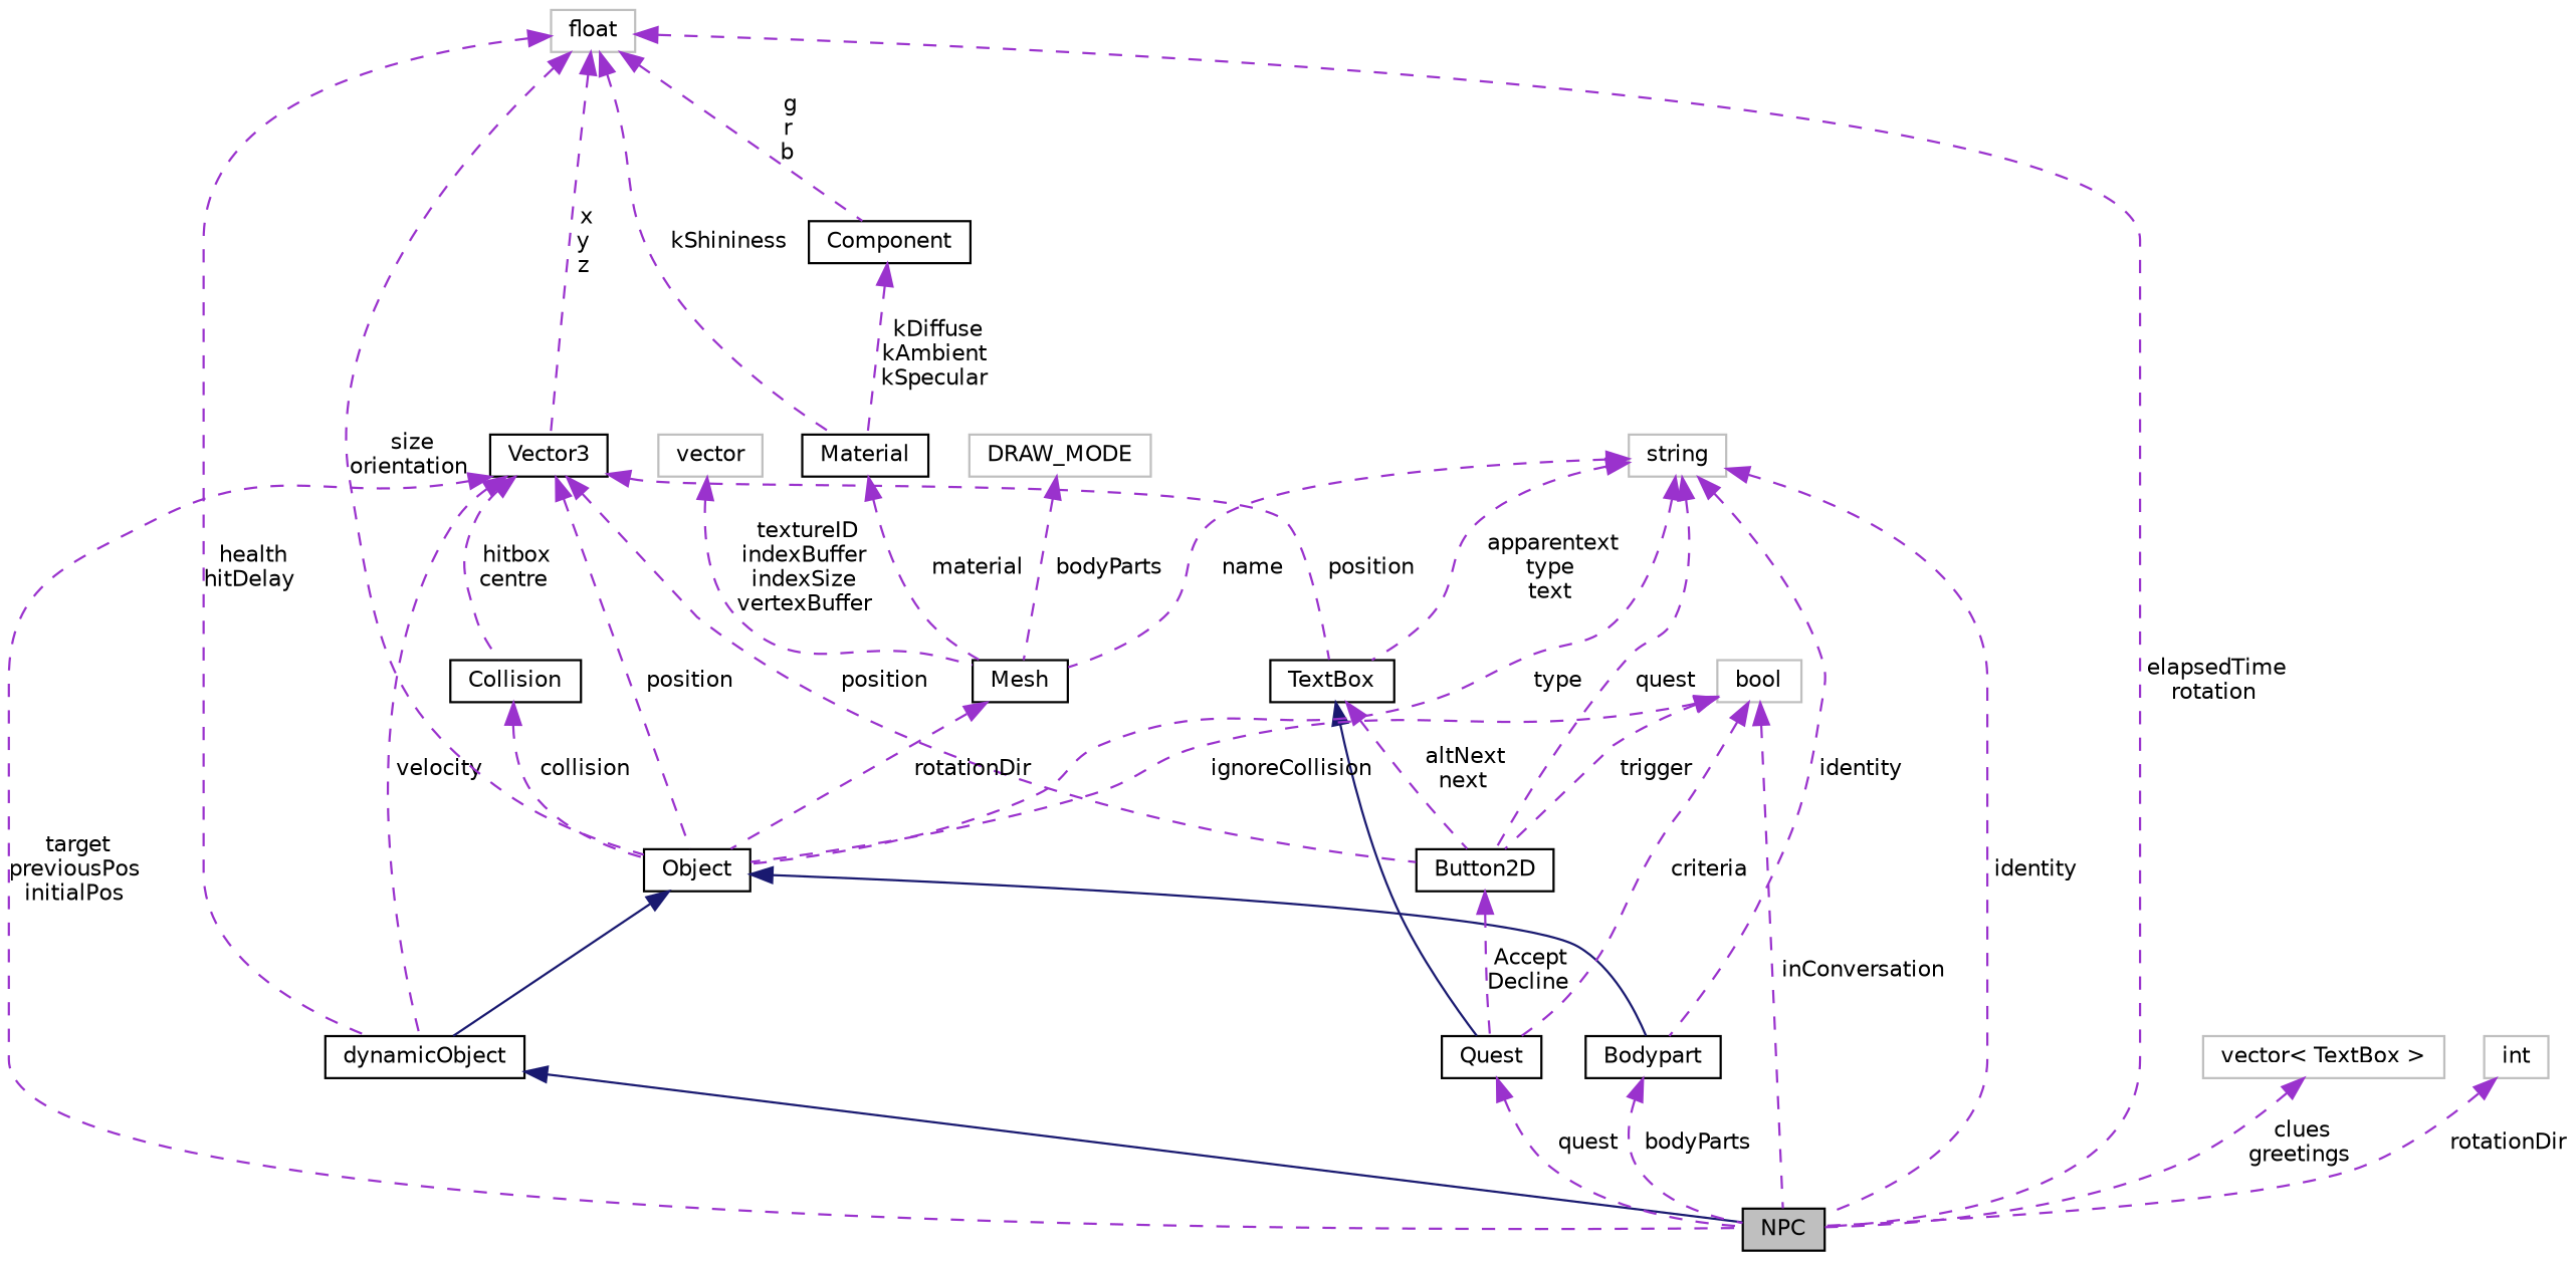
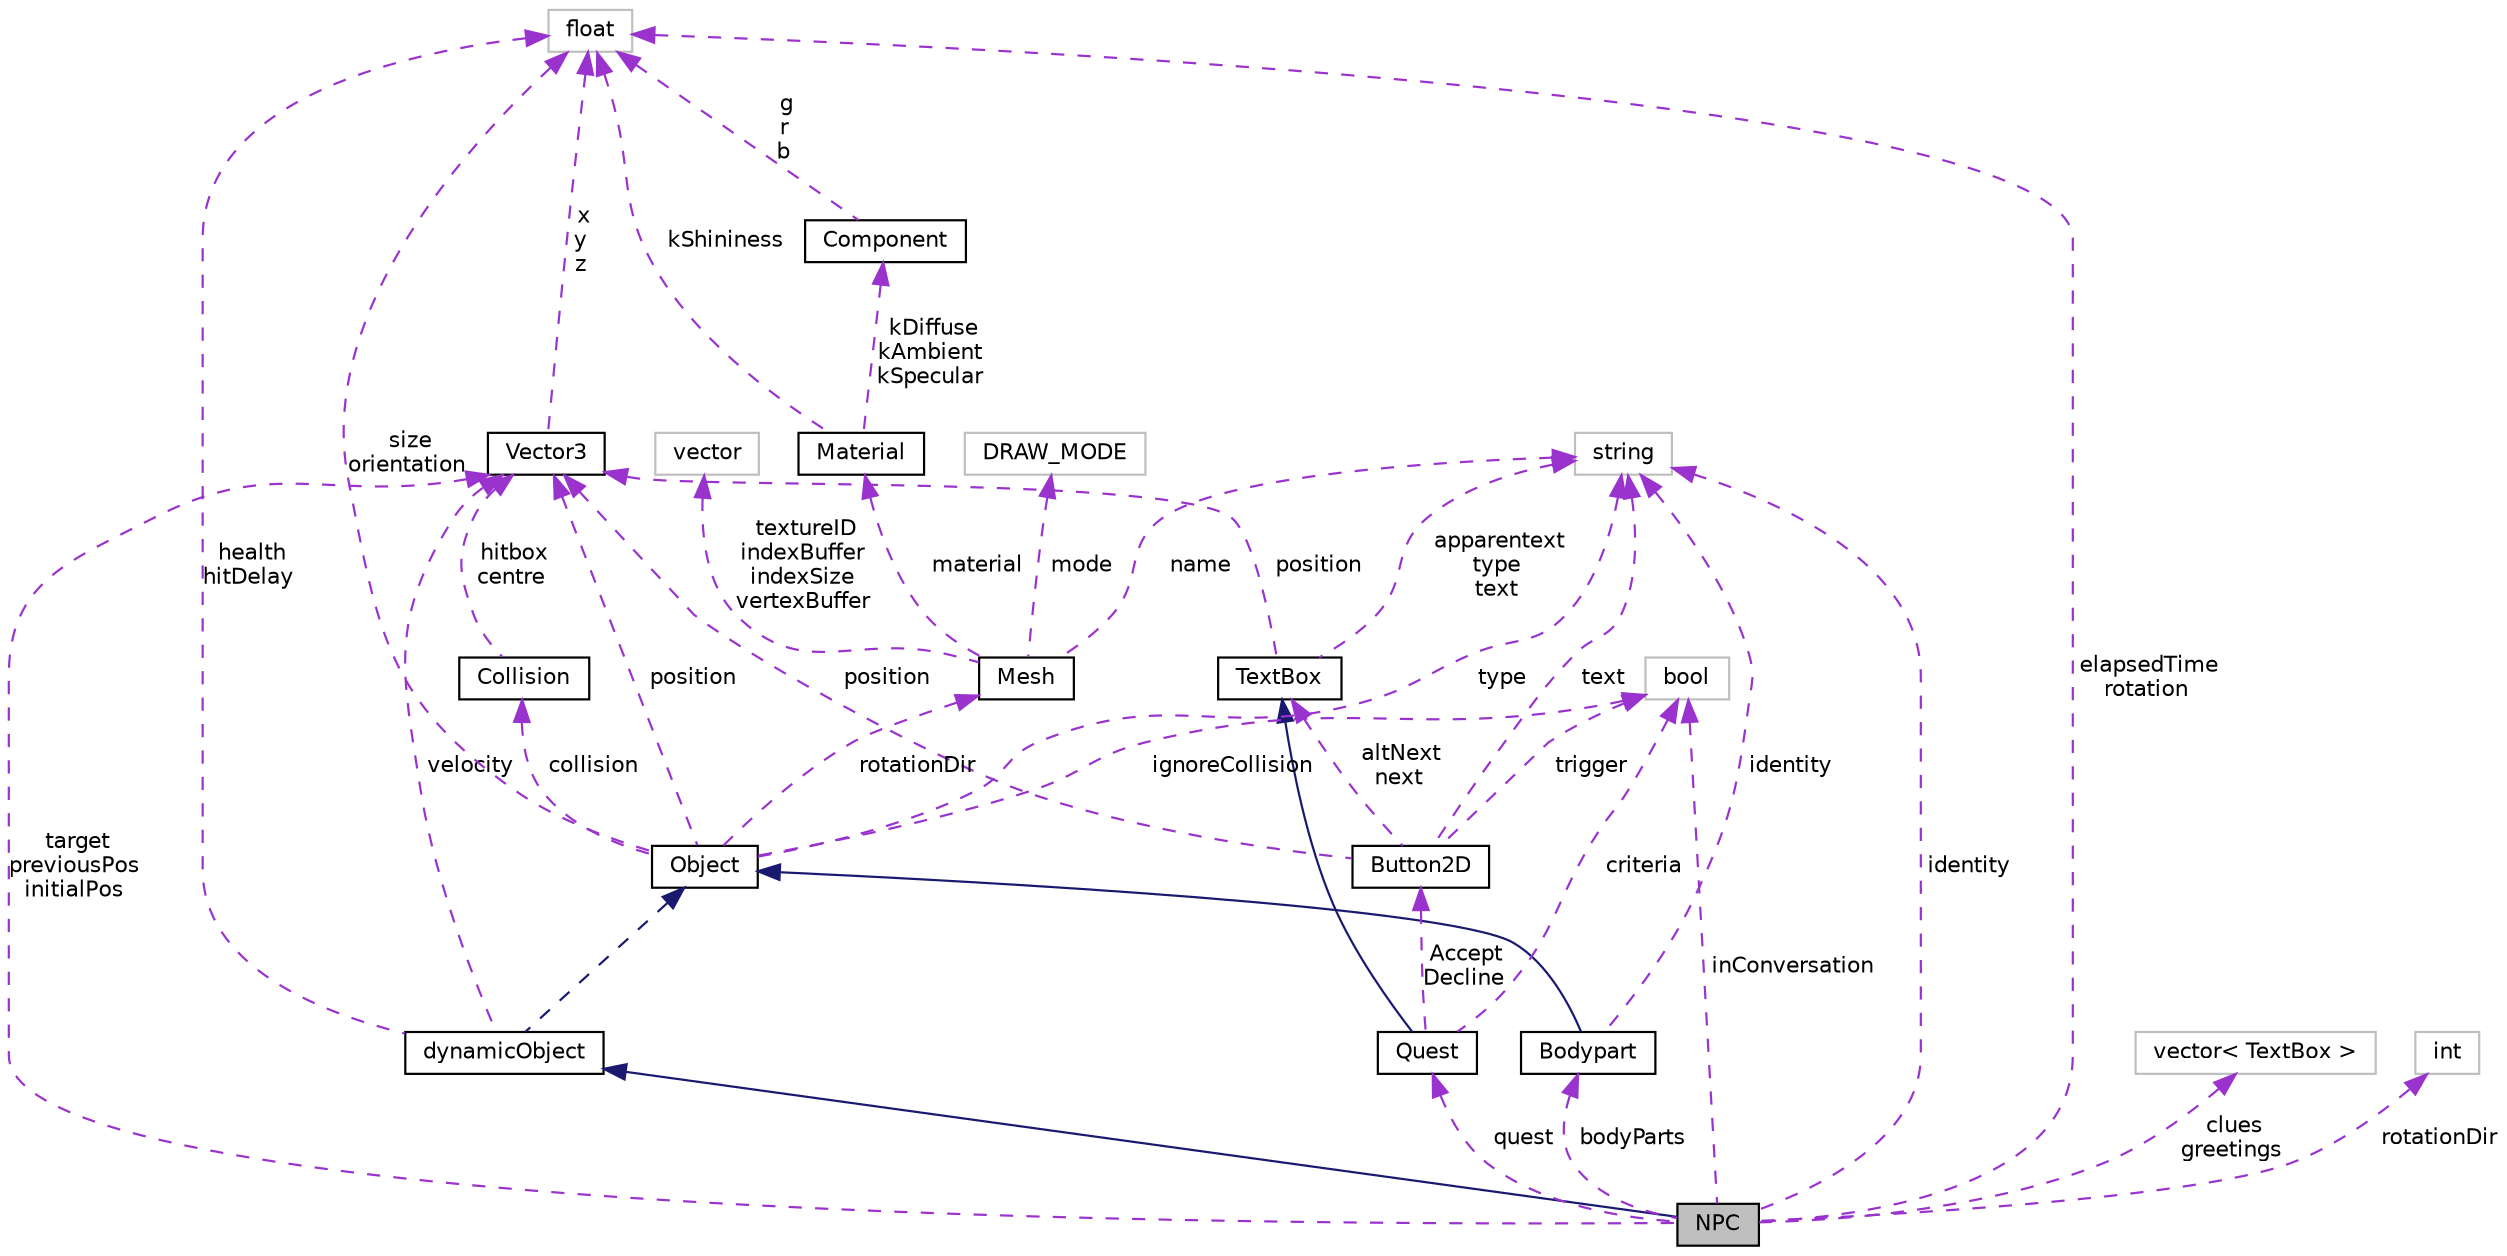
  digraph {
    node [color=black fontname=Helvetica fontsize=10 shape=record]
    edge [color=darkorchid3 dir=back fontname=Helvetica fontsize=10 labelfontname=Helvetica labelfontsize=10 style=dashed]
    n1 [fillcolor=grey75 fontcolor=black height=0.2 label=NPC style=filled width=0.4]
    n2 [height=0.2 label=dynamicObject width=0.4]
    n3 [height=0.2 label=Object width=0.4]
    n4 [height=0.2 label=Bodypart width=0.4]
    n5 [height=0.2 label=Collision width=0.4]
    n6 [height=0.2 label=Vector3 width=0.4]
    n7 [height=0.2 label=TextBox width=0.4]
    n8 [height=0.2 label=Button2D width=0.4]
    n9 [height=0.2 label=Quest width=0.4]
    n10 [color=grey75 height=0.2 label=float width=0.4]
    n11 [height=0.2 label=Material width=0.4]
    n12 [height=0.2 label=Component width=0.4]
    n13 [height=0.2 label=Mesh width=0.4]
    n14 [color=grey75 height=0.2 label=bool width=0.4]
    n15 [color=grey75 height=0.2 label=string width=0.4]
    n16 [color=grey75 height=0.2 label=DRAW_MODE width=0.4]
    n17 [color=grey75 height=0.2 label=vector width=0.4]
    n18 [color=grey75 height=0.2 label="vector\< TextBox \>" width=0.4]
    n19 [color=grey75 height=0.2 label=int width=0.4]
    n2 -> n1 [color=midnightblue style=solid]
-   n3 -> n2 [color=midnightblue style=solid]
+   n3 -> n2 [color=midnightblue]
    n3 -> n4 [color=midnightblue style=solid]
    n4 -> n1 [label=" bodyParts"]
    n5 -> n3 [label=" collision"]
    n6 -> n1 [label=" target\npreviousPos\ninitialPos"]
    n6 -> n2 [label=" velocity"]
    n6 -> n3 [label=" position"]
    n6 -> n5 [label=" hitbox\ncentre"]
    n6 -> n7 [label=" position"]
    n6 -> n8 [label=" position"]
    n7 -> n8 [label=" altNext\nnext"]
    n7 -> n9 [color=midnightblue style=solid]
    n8 -> n9 [label=" Accept\nDecline"]
    n9 -> n1 [label=" quest"]
    n10 -> n1 [label=" elapsedTime\nrotation"]
    n10 -> n2 [label=" health\nhitDelay"]
    n10 -> n3 [label=" size\norientation"]
    n10 -> n6 [label=" x\ny\nz"]
    n10 -> n11 [label=" kShininess"]
    n10 -> n12 [label=" g\nr\nb"]
    n11 -> n13 [label=" material"]
    n12 -> n11 [label=" kDiffuse\nkAmbient\nkSpecular"]
    n13 -> n3 [label=" rotationDir"]
    n14 -> n1 [label=" inConversation"]
    n14 -> n3 [label=" ignoreCollision"]
    n14 -> n8 [label=" trigger"]
    n14 -> n9 [label=" criteria"]
    n15 -> n1 [label=" identity"]
    n15 -> n3 [label=" type"]
    n15 -> n4 [label=" identity"]
    n15 -> n7 [label=" apparentext\ntype\ntext"]
-   n15 -> n8 [label=" quest"]
+   n15 -> n8 [label=" text"]
    n15 -> n13 [label=" name"]
-   n16 -> n13 [label=" bodyParts"]
+   n16 -> n13 [label=" mode"]
    n17 -> n13 [label=" textureID\nindexBuffer\nindexSize\nvertexBuffer"]
    n18 -> n1 [label=" clues\ngreetings"]
    n19 -> n1 [label=" rotationDir"]
  }
